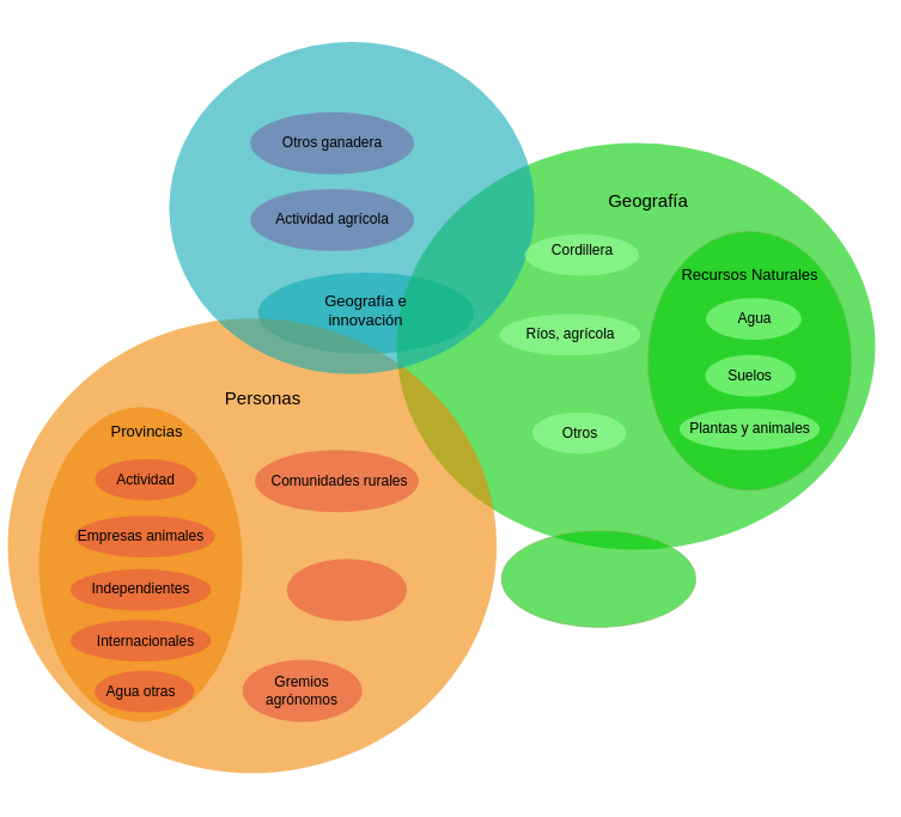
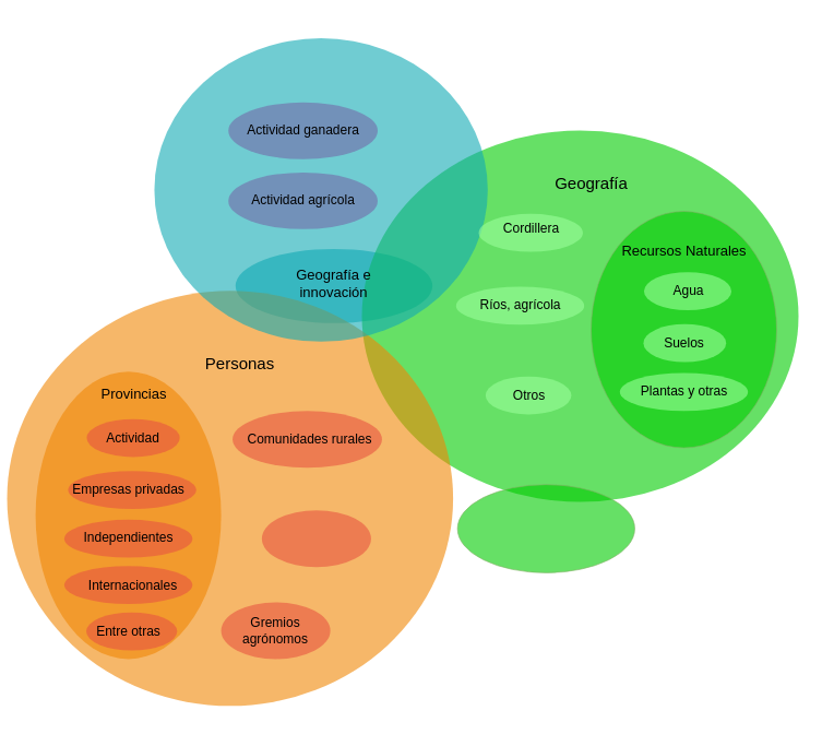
  <mxCell id="0" />
  <mxCell id="1" parent="0" />
  <mxCell id="2" value="" style="ellipse;whiteSpace=wrap;fillColor=#12AAB5;opacity=60;strokeColor=none;rotation=90;html=1;" parent="1" vertex="1"><mxGeometry x="271.48" y="171.15" width="67.93" height="180.38" as="geometry" /></mxCell>
  <mxCell id="3" value="" style="ellipse;whiteSpace=wrap;rotation=0;opacity=60;strokeColor=none;html=1;fillColor=#00CC00;" parent="1" vertex="1"><mxGeometry x="331" y="119" width="400" height="340" as="geometry" /></mxCell>
  <mxCell id="4" value="" style="ellipse;whiteSpace=wrap;opacity=60;strokeColor=none;rotation=90;html=1;fillColor=#F08705;" parent="1" vertex="1"><mxGeometry x="20.3" y="251.5" width="380" height="408.59" as="geometry" /></mxCell>
  <mxCell id="5" value="" style="ellipse;whiteSpace=wrap;rotation=0;opacity=60;strokeColor=#82b366;html=1;fillColor=#00CC00;" parent="1" vertex="1"><mxGeometry x="541" y="193.03" width="170" height="216.52" as="geometry" /></mxCell>
  <mxCell id="6" value="" style="ellipse;whiteSpace=wrap;rotation=90;opacity=60;strokeColor=none;html=1;fillColor=#99FF99;" parent="1" vertex="1"><mxGeometry x="612.11" y="226.09" width="34.78" height="80.07" as="geometry" /></mxCell>
  <mxCell id="7" value="" style="ellipse;whiteSpace=wrap;fillColor=#12AAB5;opacity=60;strokeColor=none;rotation=90;html=1;" parent="1" vertex="1"><mxGeometry x="154.73" y="20.78" width="277.79" height="305.39" as="geometry" /></mxCell>
  <mxCell id="8" value="" style="ellipse;whiteSpace=wrap;rotation=0;fillColor=#736CA8;opacity=60;strokeColor=none;html=1;" parent="1" vertex="1"><mxGeometry x="208.69" y="93.3" width="136.83" height="51.98" as="geometry" /></mxCell>
  <mxCell id="9" value="Recursos Naturales" style="text;html=1;align=center;verticalAlign=middle;resizable=0;points=[];autosize=1;strokeColor=none;fontSize=13;" parent="1" vertex="1"><mxGeometry x="561" y="218.94" width="130" height="20" as="geometry" /></mxCell>
  <mxCell id="10" value="" style="ellipse;whiteSpace=wrap;rotation=90;opacity=60;strokeColor=none;html=1;fillColor=#99FF99;" parent="1" vertex="1"><mxGeometry x="609.41" y="275.82" width="34.78" height="75.71" as="geometry" /></mxCell>
  <mxCell id="11" value="" style="ellipse;whiteSpace=wrap;rotation=0;fillColor=#736CA8;opacity=60;strokeColor=none;html=1;" parent="1" vertex="1"><mxGeometry x="208.69" y="157.39" width="136.83" height="51.98" as="geometry" /></mxCell>
  <mxCell id="12" value="" style="ellipse;whiteSpace=wrap;rotation=90;opacity=60;strokeColor=none;html=1;fillColor=#99FF99;" parent="1" vertex="1"><mxGeometry x="608.61" y="299.65" width="34.78" height="117.37" as="geometry" /></mxCell>
  <mxCell id="13" value="Agua" style="text;html=1;align=center;verticalAlign=middle;resizable=0;points=[];autosize=1;strokeColor=none;" parent="1" vertex="1"><mxGeometry x="609.5" y="256.12" width="40" height="20" as="geometry" /></mxCell>
  <mxCell id="14" value="Suelos" style="text;html=1;align=center;verticalAlign=middle;resizable=0;points=[];autosize=1;strokeColor=none;" parent="1" vertex="1"><mxGeometry x="601" y="303.67" width="50" height="20" as="geometry" /></mxCell>
- <mxCell id="15" value="Plantas y animales" style="text;html=1;align=center;verticalAlign=middle;resizable=0;points=[];autosize=1;strokeColor=none;" parent="1" vertex="1"><mxGeometry x="566" y="347.59" width="120" height="20" as="geometry" /></mxCell>
- <mxCell id="16" value="Otros ganadera" style="text;html=1;align=center;verticalAlign=middle;resizable=0;points=[];autosize=1;strokeColor=none;" parent="1" vertex="1"><mxGeometry x="217.45" y="109.29" width="120" height="20" as="geometry" /></mxCell>
+ <mxCell id="15" value="Plantas y otras" style="text;html=1;align=center;verticalAlign=middle;resizable=0;points=[];autosize=1;strokeColor=none;" parent="1" vertex="1"><mxGeometry x="566" y="347.59" width="120" height="20" as="geometry" /></mxCell>
+ <mxCell id="16" value="Actividad ganadera" style="text;html=1;align=center;verticalAlign=middle;resizable=0;points=[];autosize=1;strokeColor=none;" parent="1" vertex="1"><mxGeometry x="217.45" y="109.29" width="120" height="20" as="geometry" /></mxCell>
  <mxCell id="17" value="Actividad agrícola" style="text;html=1;align=center;verticalAlign=middle;resizable=0;points=[];autosize=1;strokeColor=none;" parent="1" vertex="1"><mxGeometry x="222.45" y="173.38" width="110" height="20" as="geometry" /></mxCell>
  <mxCell id="18" value="" style="ellipse;whiteSpace=wrap;rotation=0;fillColor=#F08705;opacity=60;strokeColor=none;html=1;" parent="1" vertex="1"><mxGeometry x="32.11" y="339.8" width="170" height="263.09" as="geometry" /></mxCell>
  <mxCell id="19" value="" style="ellipse;whiteSpace=wrap;rotation=90;fillColor=#E85642;opacity=60;strokeColor=none;html=1;" parent="1" vertex="1"><mxGeometry x="104.18" y="357.89" width="34.78" height="85.26" as="geometry" /></mxCell>
  <mxCell id="20" value="" style="ellipse;whiteSpace=wrap;rotation=90;fillColor=#E85642;opacity=60;strokeColor=none;html=1;" parent="1" vertex="1"><mxGeometry x="103.22" y="389.37" width="34.78" height="117.37" as="geometry" /></mxCell>
  <mxCell id="21" value="" style="ellipse;whiteSpace=wrap;rotation=90;fillColor=#E85642;opacity=60;strokeColor=none;html=1;" parent="1" vertex="1"><mxGeometry x="99.72" y="434.04" width="34.78" height="117.37" as="geometry" /></mxCell>
  <mxCell id="22" value="Actividad" style="text;html=1;align=center;verticalAlign=middle;resizable=0;points=[];autosize=1;strokeColor=none;" parent="1" vertex="1"><mxGeometry x="85.61" y="390.51" width="70" height="20" as="geometry" /></mxCell>
- <mxCell id="23" value="Empresas animales" style="text;html=1;align=center;verticalAlign=middle;resizable=0;points=[];autosize=1;strokeColor=none;" parent="1" vertex="1"><mxGeometry x="57.11" y="438.06" width="120" height="20" as="geometry" /></mxCell>
+ <mxCell id="23" value="Empresas privadas" style="text;html=1;align=center;verticalAlign=middle;resizable=0;points=[];autosize=1;strokeColor=none;" parent="1" vertex="1"><mxGeometry x="57.11" y="438.06" width="120" height="20" as="geometry" /></mxCell>
  <mxCell id="24" value="Provincias" style="text;html=1;align=center;verticalAlign=middle;resizable=0;points=[];autosize=1;strokeColor=none;fontSize=13;" parent="1" vertex="1"><mxGeometry x="77.11" y="349.8" width="90" height="20" as="geometry" /></mxCell>
  <mxCell id="25" value="Independientes" style="text;html=1;align=center;verticalAlign=middle;resizable=0;points=[];autosize=1;strokeColor=none;" parent="1" vertex="1"><mxGeometry x="67.11" y="481.98" width="100" height="20" as="geometry" /></mxCell>
  <mxCell id="26" value="" style="ellipse;whiteSpace=wrap;rotation=0;opacity=60;strokeColor=none;html=1;fillColor=#E85642;" parent="1" vertex="1"><mxGeometry x="212.58" y="375.79" width="136.83" height="51.98" as="geometry" /></mxCell>
  <mxCell id="27" value="" style="ellipse;whiteSpace=wrap;rotation=0;opacity=60;strokeColor=none;html=1;fillColor=#E85642;" parent="1" vertex="1"><mxGeometry x="239.41" y="466.74" width="100" height="51.98" as="geometry" /></mxCell>
  <mxCell id="28" value="Personas" style="text;html=1;align=center;verticalAlign=middle;resizable=0;points=[];autosize=1;strokeColor=none;fontSize=15;" parent="1" vertex="1"><mxGeometry x="179.41" y="322.22" width="80" height="20" as="geometry" /></mxCell>
  <mxCell id="29" value="Comunidades rurales" style="text;html=1;align=center;verticalAlign=middle;resizable=0;points=[];autosize=1;strokeColor=none;" parent="1" vertex="1"><mxGeometry x="212.58" y="391.78" width="140" height="20" as="geometry" /></mxCell>
  <mxCell id="30" value="" style="ellipse;whiteSpace=wrap;rotation=90;fillColor=#E85642;opacity=60;strokeColor=none;html=1;" parent="1" vertex="1"><mxGeometry x="99.72" y="476.37" width="34.78" height="117.37" as="geometry" /></mxCell>
  <mxCell id="31" value="Internacionales" style="text;html=1;align=center;verticalAlign=middle;resizable=0;points=[];autosize=1;strokeColor=none;" parent="1" vertex="1"><mxGeometry x="70.61" y="526.37" width="100" height="20" as="geometry" /></mxCell>
  <mxCell id="32" value="" style="ellipse;whiteSpace=wrap;rotation=90;opacity=60;strokeColor=none;html=1;fillColor=#99FF99;" parent="1" vertex="1"><mxGeometry x="468.36" y="165.06" width="34.78" height="95.3" as="geometry" /></mxCell>
  <mxCell id="33" value="" style="ellipse;whiteSpace=wrap;rotation=90;opacity=60;strokeColor=none;html=1;fillColor=#99FF99;" parent="1" vertex="1"><mxGeometry x="458.61" y="220.75" width="34.78" height="117.37" as="geometry" /></mxCell>
  <mxCell id="34" value="" style="ellipse;whiteSpace=wrap;rotation=90;opacity=60;strokeColor=none;html=1;fillColor=#99FF99;" parent="1" vertex="1"><mxGeometry x="466.22" y="322.22" width="34.78" height="78.62" as="geometry" /></mxCell>
  <mxCell id="35" value="Cordillera" style="text;html=1;align=center;verticalAlign=middle;resizable=0;points=[];autosize=1;strokeColor=none;" parent="1" vertex="1"><mxGeometry x="450.75" y="198.94" width="70" height="20" as="geometry" /></mxCell>
  <mxCell id="36" value="Ríos, agrícola" style="text;html=1;align=center;verticalAlign=middle;resizable=0;points=[];autosize=1;strokeColor=none;" parent="1" vertex="1"><mxGeometry x="426" y="269.43" width="100" height="20" as="geometry" /></mxCell>
  <mxCell id="37" value="Geografía" style="text;html=1;align=center;verticalAlign=middle;resizable=0;points=[];autosize=1;strokeColor=none;fontSize=15;" parent="1" vertex="1"><mxGeometry x="501" y="157.39" width="80" height="20" as="geometry" /></mxCell>
  <mxCell id="38" value="Otros" style="text;html=1;align=center;verticalAlign=middle;resizable=0;points=[];autosize=1;strokeColor=none;" parent="1" vertex="1"><mxGeometry x="458.61" y="351.53" width="50" height="20" as="geometry" /></mxCell>
  <mxCell id="39" value="" style="ellipse;whiteSpace=wrap;rotation=90;fillColor=#E85642;opacity=60;strokeColor=none;html=1;" parent="1" vertex="1"><mxGeometry x="102.79" y="535.91" width="34.78" height="83.35" as="geometry" /></mxCell>
- <mxCell id="40" value="Agua otras" style="text;html=1;align=center;verticalAlign=middle;resizable=0;points=[];autosize=1;strokeColor=none;" parent="1" vertex="1"><mxGeometry x="77.11" y="567.58" width="80" height="20" as="geometry" /></mxCell>
+ <mxCell id="40" value="Entre otras" style="text;html=1;align=center;verticalAlign=middle;resizable=0;points=[];autosize=1;strokeColor=none;" parent="1" vertex="1"><mxGeometry x="77.11" y="567.58" width="80" height="20" as="geometry" /></mxCell>
  <mxCell id="41" value="" style="ellipse;whiteSpace=wrap;rotation=0;opacity=60;strokeColor=#82b366;html=1;fillColor=#00CC00;" parent="1" vertex="1"><mxGeometry x="418.61" y="443.15" width="162.39" height="80.77" as="geometry" /></mxCell>
  <mxCell id="42" value="&lt;div&gt;Geografía e&lt;/div&gt;&lt;div&gt;innovación&lt;br&gt;&lt;/div&gt;" style="text;html=1;align=center;verticalAlign=middle;resizable=0;points=[];autosize=1;strokeColor=none;fontSize=13;" parent="1" vertex="1"><mxGeometry x="260.45" y="238.94" width="90" height="40" as="geometry" /></mxCell>
  <mxCell id="43" value="&lt;div&gt;Gremios&lt;/div&gt;&lt;div&gt;agrónomos&lt;br&gt;&lt;/div&gt;" style="ellipse;whiteSpace=wrap;rotation=0;opacity=60;strokeColor=none;html=1;fillColor=#E85642;" parent="1" vertex="1"><mxGeometry x="202.11" y="550.91" width="100" height="51.98" as="geometry" /></mxCell>
